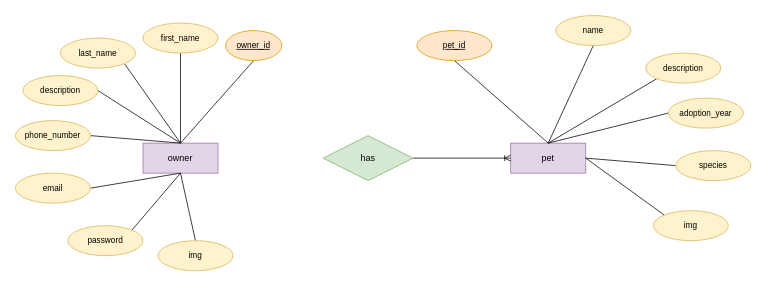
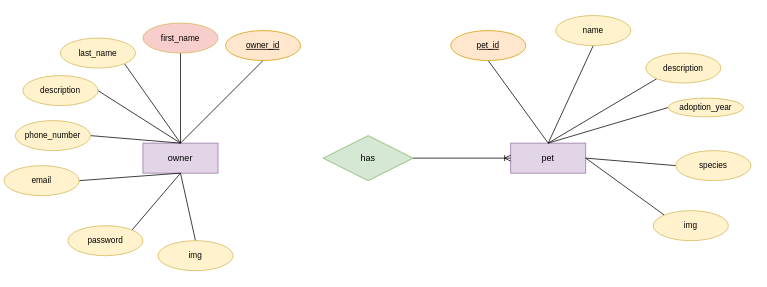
  <mxCell id="0" />
  <mxCell id="1" parent="0" />
  <mxCell id="2" value="pet" style="whiteSpace=wrap;html=1;align=center;fillColor=#e1d5e7;strokeColor=#9673a6;" vertex="1" parent="1"><mxGeometry x="680" y="190" width="100" height="40" as="geometry" /></mxCell>
  <mxCell id="3" value="owner" style="whiteSpace=wrap;html=1;align=center;fillColor=#e1d5e7;strokeColor=#9673a6;" vertex="1" parent="1"><mxGeometry x="190" y="190" width="100" height="40" as="geometry" /></mxCell>
  <mxCell id="4" style="edgeStyle=none;shape=connector;rounded=0;orthogonalLoop=1;jettySize=auto;html=1;exitX=1;exitY=0.5;exitDx=0;exitDy=0;entryX=0;entryY=0.5;entryDx=0;entryDy=0;strokeColor=default;align=center;verticalAlign=middle;fontFamily=Helvetica;fontSize=11;fontColor=default;labelBackgroundColor=default;startFill=0;endArrow=ERoneToMany;endFill=0;" edge="1" parent="1" source="5" target="2"><mxGeometry relative="1" as="geometry" /></mxCell>
  <mxCell id="5" value="has" style="shape=rhombus;perimeter=rhombusPerimeter;whiteSpace=wrap;html=1;align=center;fillColor=#d5e8d4;strokeColor=#82b366;" vertex="1" parent="1"><mxGeometry x="430" y="180" width="120" height="60" as="geometry" /></mxCell>
  <mxCell id="6" style="edgeStyle=none;shape=connector;rounded=0;orthogonalLoop=1;jettySize=auto;html=1;exitX=0.5;exitY=1;exitDx=0;exitDy=0;entryX=0.5;entryY=0;entryDx=0;entryDy=0;strokeColor=default;align=center;verticalAlign=middle;fontFamily=Helvetica;fontSize=11;fontColor=default;labelBackgroundColor=default;startFill=0;endArrow=none;" edge="1" parent="1" source="7" target="3"><mxGeometry relative="1" as="geometry" /></mxCell>
- <mxCell id="7" value="owner_id" style="ellipse;whiteSpace=wrap;html=1;align=center;fontStyle=4;fontFamily=Helvetica;fontSize=11;labelBackgroundColor=none;fillColor=#ffe6cc;strokeColor=#d79b00;" vertex="1" parent="1"><mxGeometry x="300" y="40" width="75" height="40" as="geometry" /></mxCell>
+ <mxCell id="7" value="owner_id" style="ellipse;whiteSpace=wrap;html=1;align=center;fontStyle=4;fontFamily=Helvetica;fontSize=11;labelBackgroundColor=none;fillColor=#ffe6cc;strokeColor=#d79b00;" vertex="1" parent="1"><mxGeometry x="300" y="40" width="100" height="40" as="geometry" /></mxCell>
  <mxCell id="8" style="edgeStyle=none;shape=connector;rounded=0;orthogonalLoop=1;jettySize=auto;html=1;exitX=1;exitY=1;exitDx=0;exitDy=0;entryX=0.5;entryY=0;entryDx=0;entryDy=0;strokeColor=default;align=center;verticalAlign=middle;fontFamily=Helvetica;fontSize=11;fontColor=default;labelBackgroundColor=default;startFill=0;endArrow=none;" edge="1" parent="1" source="9" target="3"><mxGeometry relative="1" as="geometry" /></mxCell>
  <mxCell id="9" value="last_name" style="ellipse;whiteSpace=wrap;html=1;align=center;fontFamily=Helvetica;fontSize=11;labelBackgroundColor=none;fillColor=#fff2cc;strokeColor=#d6b656;" vertex="1" parent="1"><mxGeometry x="80" y="50" width="100" height="40" as="geometry" /></mxCell>
  <mxCell id="10" style="edgeStyle=none;shape=connector;rounded=0;orthogonalLoop=1;jettySize=auto;html=1;exitX=1;exitY=0.5;exitDx=0;exitDy=0;strokeColor=default;align=center;verticalAlign=middle;fontFamily=Helvetica;fontSize=11;fontColor=default;labelBackgroundColor=default;startFill=0;endArrow=none;" edge="1" parent="1" source="11"><mxGeometry relative="1" as="geometry"><mxPoint x="240" y="190" as="targetPoint" /></mxGeometry></mxCell>
  <mxCell id="11" value="description" style="ellipse;whiteSpace=wrap;html=1;align=center;fontFamily=Helvetica;fontSize=11;labelBackgroundColor=none;fillColor=#fff2cc;strokeColor=#d6b656;" vertex="1" parent="1"><mxGeometry x="30" y="100" width="100" height="40" as="geometry" /></mxCell>
  <mxCell id="12" style="edgeStyle=none;shape=connector;rounded=0;orthogonalLoop=1;jettySize=auto;html=1;exitX=0.5;exitY=1;exitDx=0;exitDy=0;entryX=0.5;entryY=0;entryDx=0;entryDy=0;strokeColor=default;align=center;verticalAlign=middle;fontFamily=Helvetica;fontSize=11;fontColor=default;labelBackgroundColor=default;startFill=0;endArrow=none;" edge="1" parent="1" source="13" target="3"><mxGeometry relative="1" as="geometry" /></mxCell>
- <mxCell id="13" value="first_name" style="ellipse;whiteSpace=wrap;html=1;align=center;fontFamily=Helvetica;fontSize=11;labelBackgroundColor=none;fillColor=#fff2cc;strokeColor=#d6b656;" vertex="1" parent="1"><mxGeometry x="190" y="30" width="100" height="40" as="geometry" /></mxCell>
+ <mxCell id="13" value="first_name" style="ellipse;whiteSpace=wrap;html=1;align=center;fontFamily=Helvetica;fontSize=11;labelBackgroundColor=none;fillColor=#f8cecc;strokeColor=#d6b656;" vertex="1" parent="1"><mxGeometry x="190" y="30" width="100" height="40" as="geometry" /></mxCell>
  <mxCell id="14" style="edgeStyle=none;shape=connector;rounded=0;orthogonalLoop=1;jettySize=auto;html=1;exitX=0.5;exitY=0;exitDx=0;exitDy=0;strokeColor=default;align=center;verticalAlign=middle;fontFamily=Helvetica;fontSize=11;fontColor=default;labelBackgroundColor=default;startFill=0;endArrow=none;" edge="1" parent="1" source="15"><mxGeometry relative="1" as="geometry"><mxPoint x="240" y="230" as="targetPoint" /></mxGeometry></mxCell>
  <mxCell id="15" value="img" style="ellipse;whiteSpace=wrap;html=1;align=center;fontFamily=Helvetica;fontSize=11;labelBackgroundColor=none;fillColor=#fff2cc;strokeColor=#d6b656;" vertex="1" parent="1"><mxGeometry x="210" y="320" width="100" height="40" as="geometry" /></mxCell>
  <mxCell id="16" style="edgeStyle=none;shape=connector;rounded=0;orthogonalLoop=1;jettySize=auto;html=1;exitX=1;exitY=0;exitDx=0;exitDy=0;strokeColor=default;align=center;verticalAlign=middle;fontFamily=Helvetica;fontSize=11;fontColor=default;labelBackgroundColor=default;startFill=0;endArrow=none;" edge="1" parent="1" source="17"><mxGeometry relative="1" as="geometry"><mxPoint x="240" y="230" as="targetPoint" /></mxGeometry></mxCell>
  <mxCell id="17" value="password" style="ellipse;whiteSpace=wrap;html=1;align=center;fontFamily=Helvetica;fontSize=11;labelBackgroundColor=none;fillColor=#fff2cc;strokeColor=#d6b656;" vertex="1" parent="1"><mxGeometry x="90" y="300" width="100" height="40" as="geometry" /></mxCell>
  <mxCell id="18" style="edgeStyle=none;shape=connector;rounded=0;orthogonalLoop=1;jettySize=auto;html=1;exitX=1;exitY=0.5;exitDx=0;exitDy=0;entryX=0.5;entryY=1;entryDx=0;entryDy=0;strokeColor=default;align=center;verticalAlign=middle;fontFamily=Helvetica;fontSize=11;fontColor=default;labelBackgroundColor=default;startFill=0;endArrow=none;" edge="1" parent="1" source="19" target="3"><mxGeometry relative="1" as="geometry" /></mxCell>
- <mxCell id="19" value="email" style="ellipse;whiteSpace=wrap;html=1;align=center;fontFamily=Helvetica;fontSize=11;labelBackgroundColor=none;fillColor=#fff2cc;strokeColor=#d6b656;" vertex="1" parent="1"><mxGeometry x="20" y="230" width="100" height="40" as="geometry" /></mxCell>
+ <mxCell id="19" value="email" style="ellipse;whiteSpace=wrap;html=1;align=center;fontFamily=Helvetica;fontSize=11;labelBackgroundColor=none;fillColor=#fff2cc;strokeColor=#d6b656;" vertex="1" parent="1"><mxGeometry x="5" y="220" width="100" height="40" as="geometry" /></mxCell>
  <mxCell id="20" style="edgeStyle=none;shape=connector;rounded=0;orthogonalLoop=1;jettySize=auto;html=1;exitX=1;exitY=0.5;exitDx=0;exitDy=0;entryX=0.5;entryY=0;entryDx=0;entryDy=0;strokeColor=default;align=center;verticalAlign=middle;fontFamily=Helvetica;fontSize=11;fontColor=default;labelBackgroundColor=default;startFill=0;endArrow=none;" edge="1" parent="1" source="21" target="3"><mxGeometry relative="1" as="geometry" /></mxCell>
  <mxCell id="21" value="phone_number" style="ellipse;whiteSpace=wrap;html=1;align=center;fontFamily=Helvetica;fontSize=11;labelBackgroundColor=none;fillColor=#fff2cc;strokeColor=#d6b656;" vertex="1" parent="1"><mxGeometry x="20" y="160" width="100" height="40" as="geometry" /></mxCell>
  <mxCell id="22" style="edgeStyle=none;shape=connector;rounded=0;orthogonalLoop=1;jettySize=auto;html=1;exitX=0.5;exitY=1;exitDx=0;exitDy=0;entryX=0.5;entryY=0;entryDx=0;entryDy=0;strokeColor=default;align=center;verticalAlign=middle;fontFamily=Helvetica;fontSize=11;fontColor=default;labelBackgroundColor=default;startFill=0;endArrow=none;" edge="1" parent="1" source="23" target="2"><mxGeometry relative="1" as="geometry" /></mxCell>
- <mxCell id="23" value="pet_id" style="ellipse;whiteSpace=wrap;html=1;align=center;fontStyle=4;fontFamily=Helvetica;fontSize=11;labelBackgroundColor=none;fillColor=#ffe6cc;strokeColor=#d79b00;" vertex="1" parent="1"><mxGeometry x="555" y="40" width="100" height="40" as="geometry" /></mxCell>
+ <mxCell id="23" value="pet_id" style="ellipse;whiteSpace=wrap;html=1;align=center;fontStyle=4;fontFamily=Helvetica;fontSize=11;labelBackgroundColor=none;fillColor=#ffe6cc;strokeColor=#d79b00;" vertex="1" parent="1"><mxGeometry x="600" y="40" width="100" height="40" as="geometry" /></mxCell>
  <mxCell id="24" style="edgeStyle=none;shape=connector;rounded=0;orthogonalLoop=1;jettySize=auto;html=1;exitX=0;exitY=0;exitDx=0;exitDy=0;strokeColor=default;align=center;verticalAlign=middle;fontFamily=Helvetica;fontSize=11;fontColor=default;labelBackgroundColor=default;startFill=0;endArrow=none;" edge="1" parent="1" source="25"><mxGeometry relative="1" as="geometry"><mxPoint x="780" y="210" as="targetPoint" /></mxGeometry></mxCell>
  <mxCell id="25" value="img" style="ellipse;whiteSpace=wrap;html=1;align=center;fontFamily=Helvetica;fontSize=11;labelBackgroundColor=none;fillColor=#fff2cc;strokeColor=#d6b656;" vertex="1" parent="1"><mxGeometry x="870" y="280" width="100" height="40" as="geometry" /></mxCell>
  <mxCell id="26" style="edgeStyle=none;shape=connector;rounded=0;orthogonalLoop=1;jettySize=auto;html=1;exitX=0;exitY=0.5;exitDx=0;exitDy=0;entryX=1;entryY=0.5;entryDx=0;entryDy=0;strokeColor=default;align=center;verticalAlign=middle;fontFamily=Helvetica;fontSize=11;fontColor=default;labelBackgroundColor=default;startFill=0;endArrow=none;" edge="1" parent="1" source="27" target="2"><mxGeometry relative="1" as="geometry" /></mxCell>
  <mxCell id="27" value="species" style="ellipse;whiteSpace=wrap;html=1;align=center;fontFamily=Helvetica;fontSize=11;labelBackgroundColor=none;fillColor=#fff2cc;strokeColor=#d6b656;" vertex="1" parent="1"><mxGeometry x="900" y="200" width="100" height="40" as="geometry" /></mxCell>
  <mxCell id="28" style="edgeStyle=none;shape=connector;rounded=0;orthogonalLoop=1;jettySize=auto;html=1;exitX=0;exitY=0.5;exitDx=0;exitDy=0;entryX=0.5;entryY=0;entryDx=0;entryDy=0;strokeColor=default;align=center;verticalAlign=middle;fontFamily=Helvetica;fontSize=11;fontColor=default;labelBackgroundColor=default;startFill=0;endArrow=none;" edge="1" parent="1" source="29" target="2"><mxGeometry relative="1" as="geometry" /></mxCell>
- <mxCell id="29" value="adoption_year" style="ellipse;whiteSpace=wrap;html=1;align=center;fontFamily=Helvetica;fontSize=11;labelBackgroundColor=none;fillColor=#fff2cc;strokeColor=#d6b656;" vertex="1" parent="1"><mxGeometry x="890" y="130" width="100" height="40" as="geometry" /></mxCell>
+ <mxCell id="29" value="adoption_year" style="ellipse;whiteSpace=wrap;html=1;align=center;fontFamily=Helvetica;fontSize=11;labelBackgroundColor=none;fillColor=#fff2cc;strokeColor=#d6b656;" vertex="1" parent="1"><mxGeometry x="890" y="130" width="100" height="25" as="geometry" /></mxCell>
  <mxCell id="30" style="edgeStyle=none;shape=connector;rounded=0;orthogonalLoop=1;jettySize=auto;html=1;exitX=0;exitY=1;exitDx=0;exitDy=0;entryX=0.5;entryY=0;entryDx=0;entryDy=0;strokeColor=default;align=center;verticalAlign=middle;fontFamily=Helvetica;fontSize=11;fontColor=default;labelBackgroundColor=default;startFill=0;endArrow=none;" edge="1" parent="1" source="31" target="2"><mxGeometry relative="1" as="geometry" /></mxCell>
  <mxCell id="31" value="description" style="ellipse;whiteSpace=wrap;html=1;align=center;fontFamily=Helvetica;fontSize=11;labelBackgroundColor=none;fillColor=#fff2cc;strokeColor=#d6b656;" vertex="1" parent="1"><mxGeometry x="860" y="70" width="100" height="40" as="geometry" /></mxCell>
  <mxCell id="32" style="edgeStyle=none;shape=connector;rounded=0;orthogonalLoop=1;jettySize=auto;html=1;exitX=0.5;exitY=1;exitDx=0;exitDy=0;strokeColor=default;align=center;verticalAlign=middle;fontFamily=Helvetica;fontSize=11;fontColor=default;labelBackgroundColor=default;startFill=0;endArrow=none;" edge="1" parent="1" source="33"><mxGeometry relative="1" as="geometry"><mxPoint x="730" y="190" as="targetPoint" /></mxGeometry></mxCell>
  <mxCell id="33" value="name" style="ellipse;whiteSpace=wrap;html=1;align=center;fontFamily=Helvetica;fontSize=11;labelBackgroundColor=none;fillColor=#fff2cc;strokeColor=#d6b656;" vertex="1" parent="1"><mxGeometry x="740" y="20" width="100" height="40" as="geometry" /></mxCell>
